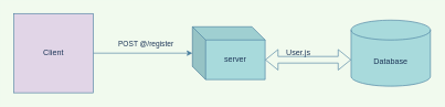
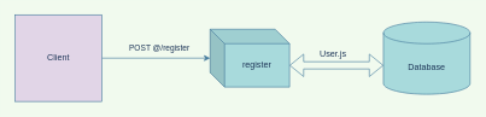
  <mxCell id="0" />
  <mxCell id="1" parent="0" />
  <mxCell id="2" value="Database" style="shape=cylinder3;whiteSpace=wrap;html=1;boundedLbl=1;backgroundOutline=1;size=15;fillColor=#A8DADC;strokeColor=#457B9D;fontColor=#1D3557;" vertex="1" parent="1"><mxGeometry x="530" y="30" width="120" height="100" as="geometry" /></mxCell>
- <mxCell id="3" value="server" style="shape=cube;whiteSpace=wrap;html=1;boundedLbl=1;backgroundOutline=1;darkOpacity=0.05;darkOpacity2=0.1;fillColor=#A8DADC;fontColor=#1D3557;strokeColor=#457B9D;" vertex="1" parent="1"><mxGeometry x="290" y="40" width="110" height="80" as="geometry" /></mxCell>
- <mxCell id="4" value="User.js" style="text;html=1;align=center;verticalAlign=middle;resizable=0;points=[];autosize=1;strokeColor=none;fillColor=none;fontColor=#1D3557;" vertex="1" parent="1"><mxGeometry x="420" y="65" width="60" height="30" as="geometry" /></mxCell>
+ <mxCell id="3" value="register" style="shape=cube;whiteSpace=wrap;html=1;boundedLbl=1;backgroundOutline=1;darkOpacity=0.05;darkOpacity2=0.1;fillColor=#A8DADC;fontColor=#1D3557;strokeColor=#457B9D;" vertex="1" parent="1"><mxGeometry x="290" y="40" width="110" height="80" as="geometry" /></mxCell>
+ <mxCell id="4" value="User.js" style="text;html=1;align=center;verticalAlign=middle;resizable=0;points=[];autosize=1;strokeColor=none;fillColor=none;fontColor=#1D3557;" vertex="1" parent="1"><mxGeometry x="430" y="60" width="60" height="30" as="geometry" /></mxCell>
  <mxCell id="5" style="edgeStyle=orthogonalEdgeStyle;rounded=0;orthogonalLoop=1;jettySize=auto;html=1;labelBackgroundColor=#F1FAEE;strokeColor=#457B9D;fontColor=#1D3557;" edge="1" parent="1" source="7" target="3"><mxGeometry relative="1" as="geometry" /></mxCell>
  <mxCell id="6" value="POST @/register&amp;nbsp;" style="edgeLabel;html=1;align=center;verticalAlign=middle;resizable=0;points=[];labelBackgroundColor=#F1FAEE;fontColor=#1D3557;" vertex="1" connectable="0" parent="5"><mxGeometry x="0.32" y="3" relative="1" as="geometry"><mxPoint x="-19" y="-12" as="offset" /></mxGeometry></mxCell>
  <mxCell id="7" value="Client" style="whiteSpace=wrap;html=1;aspect=fixed;fillColor=#e1d5e7;strokeColor=#457B9D;fontColor=#1D3557;" vertex="1" parent="1"><mxGeometry x="20" y="20" width="120" height="120" as="geometry" /></mxCell>
  <mxCell id="8" value="" style="shape=flexArrow;endArrow=classic;startArrow=classic;html=1;rounded=0;labelBackgroundColor=#F1FAEE;strokeColor=#457B9D;fontColor=#1D3557;" edge="1" parent="1"><mxGeometry width="100" height="100" relative="1" as="geometry"><mxPoint x="400" y="90" as="sourcePoint" /><mxPoint x="530" y="90" as="targetPoint" /></mxGeometry></mxCell>
